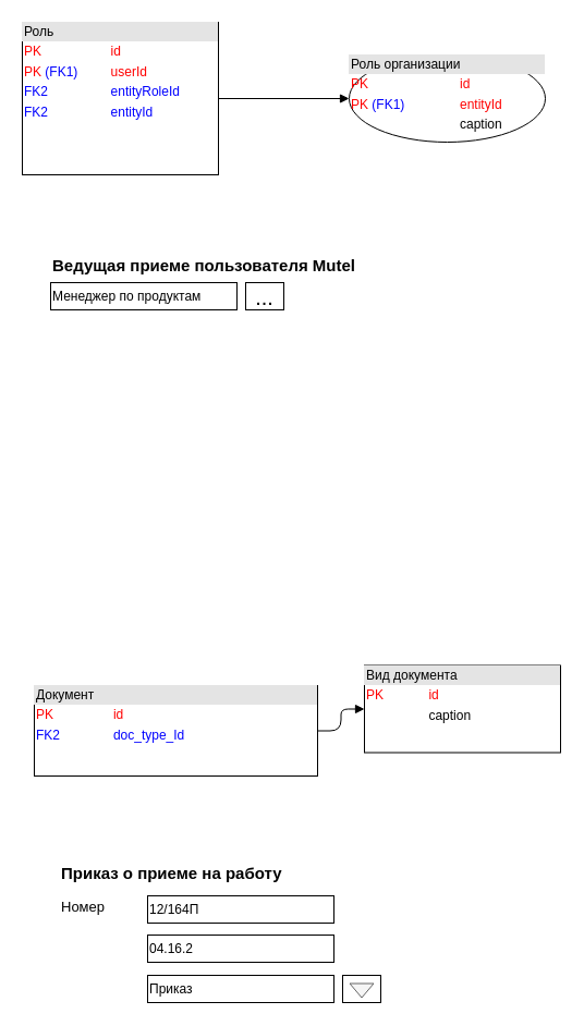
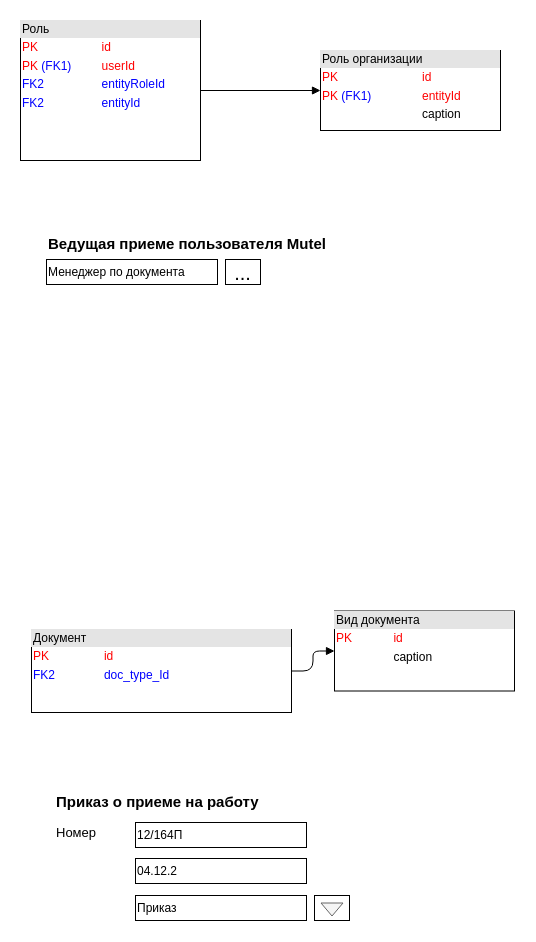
  <mxCell id="0" />
  <mxCell id="1" parent="0" />
  <mxCell id="2" value="" style="endArrow=block;endFill=1;html=1;edgeStyle=orthogonalEdgeStyle;align=left;verticalAlign=top;" edge="1" parent="1" source="5" target="4"><mxGeometry x="-1" relative="1" as="geometry"><mxPoint x="100" y="320" as="sourcePoint" /><mxPoint y="470" as="targetPoint" x="-100" /></mxGeometry></mxCell>
  <mxCell id="3" value="1" style="resizable=0;html=1;align=left;verticalAlign=bottom;labelBackgroundColor=#ffffff;fontSize=10;" connectable="0" vertex="1" parent="2"><mxGeometry x="-1" relative="1" as="geometry"><mxPoint x="-20" y="20" as="offset" /></mxGeometry></mxCell>
- <mxCell id="4" value="&lt;div style=&quot;box-sizing: border-box ; width: 100% ; background: #e4e4e4 ; padding: 2px&quot;&gt;Роль организации&lt;/div&gt;&lt;table style=&quot;width: 100% ; font-size: 1em&quot; cellpadding=&quot;2&quot; cellspacing=&quot;0&quot;&gt;&lt;tbody&gt;&lt;tr&gt;&lt;td&gt;&lt;font color=&quot;#ff0000&quot;&gt;PK&lt;/font&gt;&lt;/td&gt;&lt;td&gt;&lt;font color=&quot;#ff0000&quot;&gt;id&lt;/font&gt;&lt;/td&gt;&lt;/tr&gt;&lt;tr&gt;&lt;td&gt;&lt;font color=&quot;#ff0000&quot;&gt;PK &lt;/font&gt;&lt;font color=&quot;#0000ff&quot;&gt;(FK1)&lt;/font&gt;&lt;/td&gt;&lt;td&gt;&lt;font color=&quot;#ff0000&quot;&gt;entityId&lt;/font&gt;&lt;br&gt;&lt;/td&gt;&lt;/tr&gt;&lt;tr&gt;&lt;td&gt;&lt;br&gt;&lt;/td&gt;&lt;td&gt;caption&lt;/td&gt;&lt;/tr&gt;&lt;/tbody&gt;&lt;/table&gt;" style="ellipse;verticalAlign=top;align=left;overflow=fill;html=1;" vertex="1" parent="1"><mxGeometry x="320" y="50" width="180" height="80" as="geometry" /></mxCell>
+ <mxCell id="4" value="&lt;div style=&quot;box-sizing: border-box ; width: 100% ; background: #e4e4e4 ; padding: 2px&quot;&gt;Роль организации&lt;/div&gt;&lt;table style=&quot;width: 100% ; font-size: 1em&quot; cellpadding=&quot;2&quot; cellspacing=&quot;0&quot;&gt;&lt;tbody&gt;&lt;tr&gt;&lt;td&gt;&lt;font color=&quot;#ff0000&quot;&gt;PK&lt;/font&gt;&lt;/td&gt;&lt;td&gt;&lt;font color=&quot;#ff0000&quot;&gt;id&lt;/font&gt;&lt;/td&gt;&lt;/tr&gt;&lt;tr&gt;&lt;td&gt;&lt;font color=&quot;#ff0000&quot;&gt;PK &lt;/font&gt;&lt;font color=&quot;#0000ff&quot;&gt;(FK1)&lt;/font&gt;&lt;/td&gt;&lt;td&gt;&lt;font color=&quot;#ff0000&quot;&gt;entityId&lt;/font&gt;&lt;br&gt;&lt;/td&gt;&lt;/tr&gt;&lt;tr&gt;&lt;td&gt;&lt;br&gt;&lt;/td&gt;&lt;td&gt;caption&lt;/td&gt;&lt;/tr&gt;&lt;/tbody&gt;&lt;/table&gt;" style="verticalAlign=top;align=left;overflow=fill;html=1;" vertex="1" parent="1"><mxGeometry x="320" y="50" width="180" height="80" as="geometry" /></mxCell>
  <mxCell id="5" value="&lt;div style=&quot;box-sizing: border-box ; width: 100% ; background: #e4e4e4 ; padding: 2px&quot;&gt;Роль&lt;/div&gt;&lt;table style=&quot;width: 100% ; font-size: 1em&quot; cellpadding=&quot;2&quot; cellspacing=&quot;0&quot;&gt;&lt;tbody&gt;&lt;tr&gt;&lt;td&gt;&lt;font color=&quot;#ff0000&quot;&gt;PK&lt;/font&gt;&lt;/td&gt;&lt;td&gt;&lt;font color=&quot;#ff0000&quot;&gt;id&lt;/font&gt;&lt;/td&gt;&lt;/tr&gt;&lt;tr&gt;&lt;td&gt;&lt;font color=&quot;#ff0000&quot;&gt;PK &lt;/font&gt;&lt;font color=&quot;#0000ff&quot;&gt;(FK1)&lt;/font&gt;&lt;/td&gt;&lt;td&gt;&lt;font color=&quot;#ff0000&quot;&gt;userId&lt;/font&gt;&lt;/td&gt;&lt;/tr&gt;&lt;tr&gt;&lt;td&gt;&lt;font color=&quot;#0000ff&quot;&gt;FK2&lt;/font&gt;&lt;/td&gt;&lt;td&gt;&lt;font color=&quot;#0000ff&quot;&gt;entityRoleId&lt;/font&gt;&lt;br&gt;&lt;/td&gt;&lt;/tr&gt;&lt;tr&gt;&lt;td&gt;&lt;font color=&quot;#0000ff&quot;&gt;FK2&lt;/font&gt;&lt;/td&gt;&lt;td&gt;&lt;font color=&quot;#0000ff&quot;&gt;entityId&lt;/font&gt;&lt;/td&gt;&lt;/tr&gt;&lt;/tbody&gt;&lt;/table&gt;" style="verticalAlign=top;align=left;overflow=fill;html=1;" vertex="1" parent="1"><mxGeometry x="20" y="20" width="180" height="140" as="geometry" /></mxCell>
  <mxCell id="6" value="" style="endArrow=block;endFill=1;html=1;edgeStyle=orthogonalEdgeStyle;align=left;verticalAlign=top;" edge="1" source="9" target="8" parent="1"><mxGeometry x="-1" relative="1" as="geometry"><mxPoint x="111" y="929" as="sourcePoint" /><mxPoint x="-89" y="1079" as="targetPoint" /></mxGeometry></mxCell>
  <mxCell id="7" value="1" style="resizable=0;html=1;align=left;verticalAlign=bottom;labelBackgroundColor=#ffffff;fontSize=10;" connectable="0" vertex="1" parent="6"><mxGeometry x="-1" relative="1" as="geometry"><mxPoint x="-20" y="20" as="offset" /></mxGeometry></mxCell>
  <mxCell id="8" value="&lt;div style=&quot;box-sizing: border-box ; width: 100% ; background: #e4e4e4 ; padding: 2px&quot;&gt;Вид документа&lt;/div&gt;&lt;table style=&quot;width: 100% ; font-size: 1em&quot; cellpadding=&quot;2&quot; cellspacing=&quot;0&quot;&gt;&lt;tbody&gt;&lt;tr&gt;&lt;td&gt;&lt;font color=&quot;#ff0000&quot;&gt;PK&lt;/font&gt;&lt;/td&gt;&lt;td&gt;&lt;font color=&quot;#ff0000&quot;&gt;id&lt;/font&gt;&lt;/td&gt;&lt;/tr&gt;&lt;tr&gt;&lt;td&gt;&lt;br&gt;&lt;/td&gt;&lt;td&gt;caption&lt;/td&gt;&lt;/tr&gt;&lt;/tbody&gt;&lt;/table&gt;" style="verticalAlign=top;align=left;overflow=fill;html=1;" vertex="1" parent="1"><mxGeometry x="334" y="610.5" width="180" height="80" as="geometry" /></mxCell>
  <mxCell id="9" value="&lt;div style=&quot;box-sizing: border-box ; width: 100% ; background: #e4e4e4 ; padding: 2px&quot;&gt;Документ&lt;/div&gt;&lt;table style=&quot;width: 100% ; font-size: 1em&quot; cellpadding=&quot;2&quot; cellspacing=&quot;0&quot;&gt;&lt;tbody&gt;&lt;tr&gt;&lt;td&gt;&lt;font color=&quot;#ff0000&quot;&gt;PK&lt;/font&gt;&lt;/td&gt;&lt;td&gt;&lt;font color=&quot;#ff0000&quot;&gt;id&lt;/font&gt;&lt;/td&gt;&lt;/tr&gt;&lt;tr&gt;&lt;td&gt;&lt;font color=&quot;#0000ff&quot;&gt;FK2&lt;/font&gt;&lt;/td&gt;&lt;td&gt;&lt;font color=&quot;#0000ff&quot;&gt;doc_type_Id&lt;/font&gt;&lt;/td&gt;&lt;/tr&gt;&lt;/tbody&gt;&lt;/table&gt;" style="verticalAlign=top;align=left;overflow=fill;html=1;" vertex="1" parent="1"><mxGeometry x="31" y="629" width="260" height="83" as="geometry" /></mxCell>
  <mxCell id="10" value="Ведущая приеме пользователя Mutel" style="text;html=1;strokeColor=none;fillColor=none;align=left;verticalAlign=middle;whiteSpace=wrap;rounded=0;fontSize=15;fontStyle=1" vertex="1" parent="1"><mxGeometry x="46" y="233" width="312" height="20" as="geometry" /></mxCell>
- <mxCell id="11" value="Менеджер по продуктам" style="rounded=0;whiteSpace=wrap;html=1;align=left;" vertex="1" parent="1"><mxGeometry x="46" y="259" width="171" height="25" as="geometry" /></mxCell>
+ <mxCell id="11" value="Менеджер по документа" style="rounded=0;whiteSpace=wrap;html=1;align=left;" vertex="1" parent="1"><mxGeometry x="46" y="259" width="171" height="25" as="geometry" /></mxCell>
  <mxCell id="12" value="&lt;font style=&quot;font-size: 20px&quot;&gt;...&lt;/font&gt;" style="rounded=0;whiteSpace=wrap;html=1;align=center;" vertex="1" parent="1"><mxGeometry x="225" y="259" width="35" height="25" as="geometry" /></mxCell>
  <mxCell id="13" value="Приказ о приеме на работу" style="text;html=1;strokeColor=none;fillColor=none;align=left;verticalAlign=middle;whiteSpace=wrap;rounded=0;fontSize=15;fontStyle=1" vertex="1" parent="1"><mxGeometry x="54" y="791" width="243" height="20" as="geometry" /></mxCell>
  <mxCell id="14" value="12/164П" style="rounded=0;whiteSpace=wrap;html=1;align=left;" vertex="1" parent="1"><mxGeometry x="135" y="822" width="171" height="25" as="geometry" /></mxCell>
  <mxCell id="15" value="Приказ" style="rounded=0;whiteSpace=wrap;html=1;align=left;" vertex="1" parent="1"><mxGeometry x="135" y="895" width="171" height="25" as="geometry" /></mxCell>
  <mxCell id="16" value="" style="rounded=0;whiteSpace=wrap;html=1;align=center;" vertex="1" parent="1"><mxGeometry x="314" y="895" width="35" height="25" as="geometry" /></mxCell>
  <mxCell id="17" value="Номер" style="text;html=1;strokeColor=none;fillColor=none;align=left;verticalAlign=middle;whiteSpace=wrap;rounded=0;fontSize=13;fontStyle=0" vertex="1" parent="1"><mxGeometry x="54" y="822" width="75" height="20" as="geometry" /></mxCell>
- <mxCell id="18" value="04.16.2" style="rounded=0;whiteSpace=wrap;html=1;align=left;" vertex="1" parent="1"><mxGeometry x="135" y="858" width="171" height="25" as="geometry" /></mxCell>
+ <mxCell id="18" value="04.12.2" style="rounded=0;whiteSpace=wrap;html=1;align=left;" vertex="1" parent="1"><mxGeometry x="135" y="858" width="171" height="25" as="geometry" /></mxCell>
  <mxCell id="19" value="" style="triangle;whiteSpace=wrap;html=1;fontSize=13;align=left;rotation=90;fillColor=#f5f5f5;strokeColor=#666666;fontColor=#333333;" vertex="1" parent="1"><mxGeometry x="325" y="898" width="13" height="22" as="geometry" /></mxCell>
